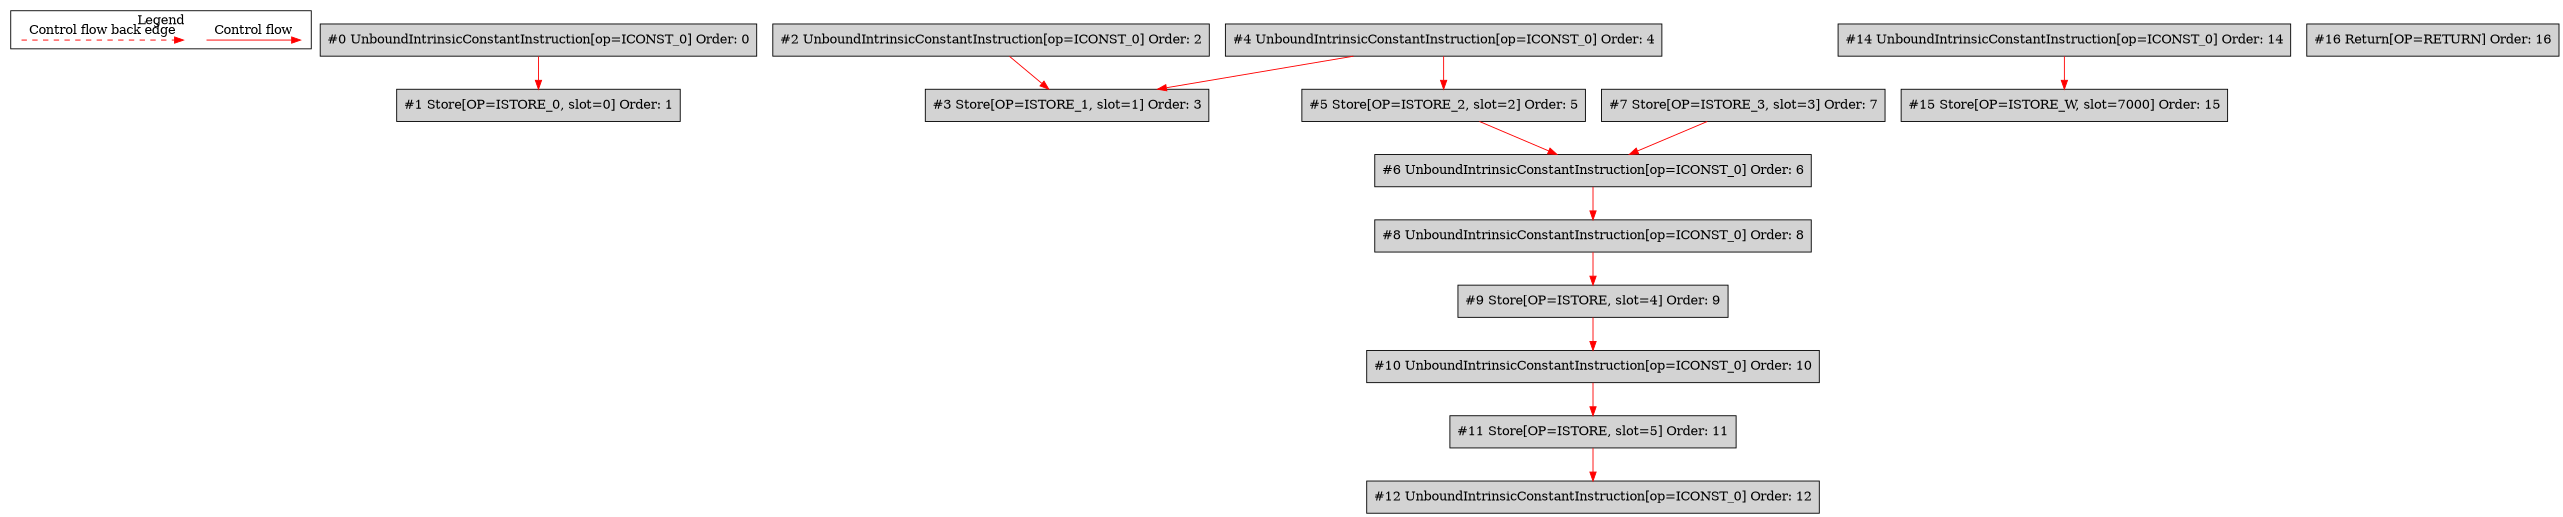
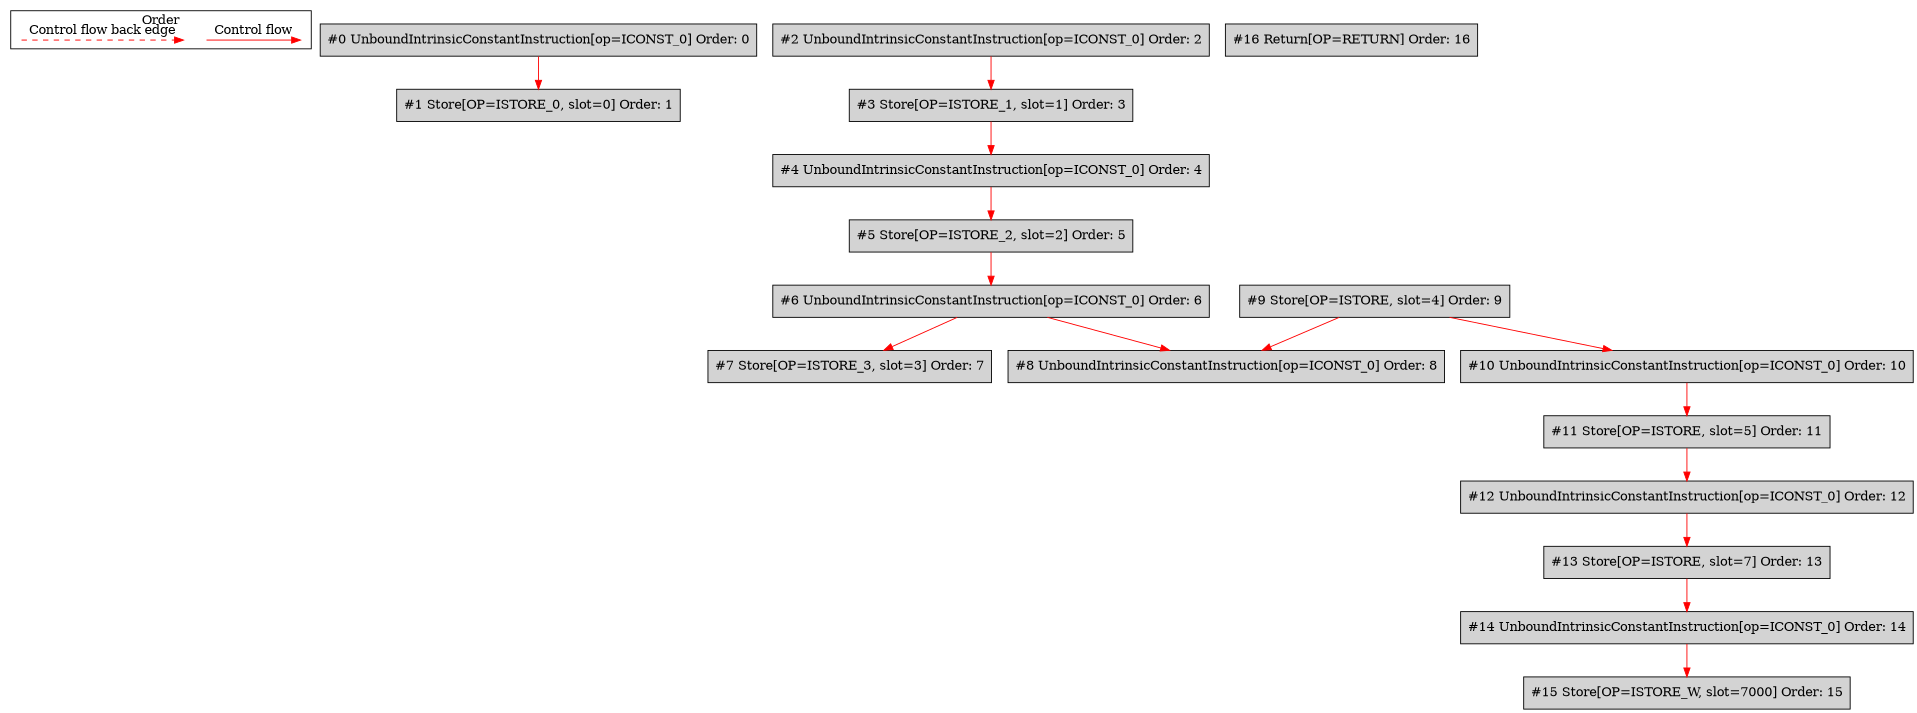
  digraph {
    node [shape=box style=filled fillcolor=lightgrey]
    edge [color=red]
    c0 [shape=point style=invis fillcolor=""]
    c1 [shape=point style=invis fillcolor=""]
    c2 [shape=point style=invis fillcolor=""]
    c3 [shape=point style=invis fillcolor=""]
    n5 [label="#0 UnboundIntrinsicConstantInstruction[op=ICONST_0] Order: 0"]
    n6 [label="#1 Store[OP=ISTORE_0, slot=0] Order: 1"]
    n7 [label="#2 UnboundIntrinsicConstantInstruction[op=ICONST_0] Order: 2"]
    n8 [label="#3 Store[OP=ISTORE_1, slot=1] Order: 3"]
    n9 [label="#4 UnboundIntrinsicConstantInstruction[op=ICONST_0] Order: 4"]
    n10 [label="#5 Store[OP=ISTORE_2, slot=2] Order: 5"]
    n11 [label="#6 UnboundIntrinsicConstantInstruction[op=ICONST_0] Order: 6"]
    n12 [label="#7 Store[OP=ISTORE_3, slot=3] Order: 7"]
    n13 [label="#8 UnboundIntrinsicConstantInstruction[op=ICONST_0] Order: 8"]
    n14 [label="#9 Store[OP=ISTORE, slot=4] Order: 9"]
    n15 [label="#10 UnboundIntrinsicConstantInstruction[op=ICONST_0] Order: 10"]
    n16 [label="#11 Store[OP=ISTORE, slot=5] Order: 11"]
    n17 [label="#12 UnboundIntrinsicConstantInstruction[op=ICONST_0] Order: 12"]
+   n18 [label="#13 Store[OP=ISTORE, slot=7] Order: 13"]
    n19 [label="#14 UnboundIntrinsicConstantInstruction[op=ICONST_0] Order: 14"]
    n20 [label="#15 Store[OP=ISTORE_W, slot=7000] Order: 15"]
    n21 [label="#16 Return[OP=RETURN] Order: 16"]
    subgraph cluster_1 {
-     label=Legend
+     label=Order
      subgraph sub_2 {
        label=Legend
        rank=same
        c0
        c1
        c2
        c3
      }
    }
    c0 -> c1 [label="Control flow" style=solid]
    c2 -> c3 [label="Control flow back edge" style=dashed]
    n5 -> n6
    n7 -> n8
-   n9 -> n8
+   n8 -> n9
    n9 -> n10
    n10 -> n11
-   n12 -> n11
+   n11 -> n12
    n11 -> n13
-   n13 -> n14
+   n14 -> n13
    n14 -> n15
    n15 -> n16
    n16 -> n17
+   n17 -> n18
+   n18 -> n19
    n19 -> n20
  }
